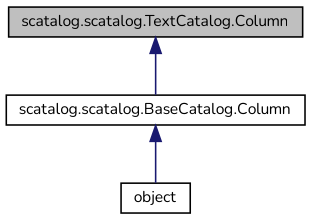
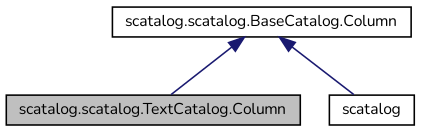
  digraph {
    fontname=Nunito
    node [color=black fillcolor=white fontname=Nunito fontsize=10 shape=record style=filled]
    edge [color=midnightblue dir=back fontname=Nunito fontsize=10 labelfontname=Helvetica labelfontsize=10 style=solid]
    n1 [fillcolor=grey75 fontcolor=black height=0.2 label="scatalog.scatalog.TextCatalog.Column" width=0.4]
    n2 [height=0.2 label="scatalog.scatalog.BaseCatalog.Column" width=0.4]
-   n3 [height=0.2 label=object width=0.4]
-   n1 -> n2
+   n3 [height=0.2 label=scatalog width=0.4]
+   n2 -> n1
    n2 -> n3
  }
